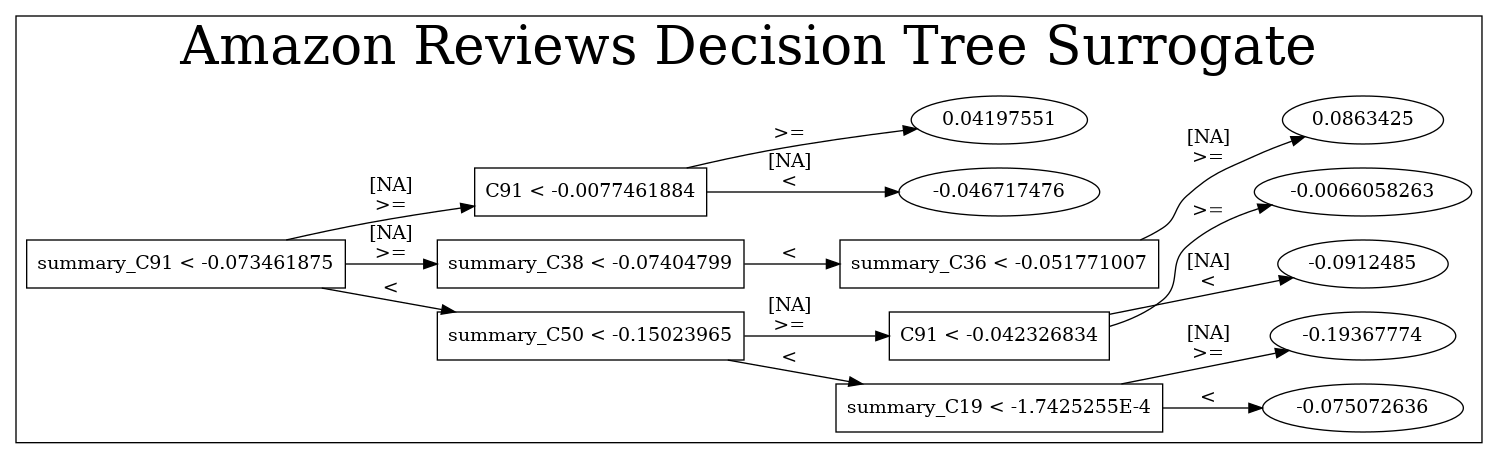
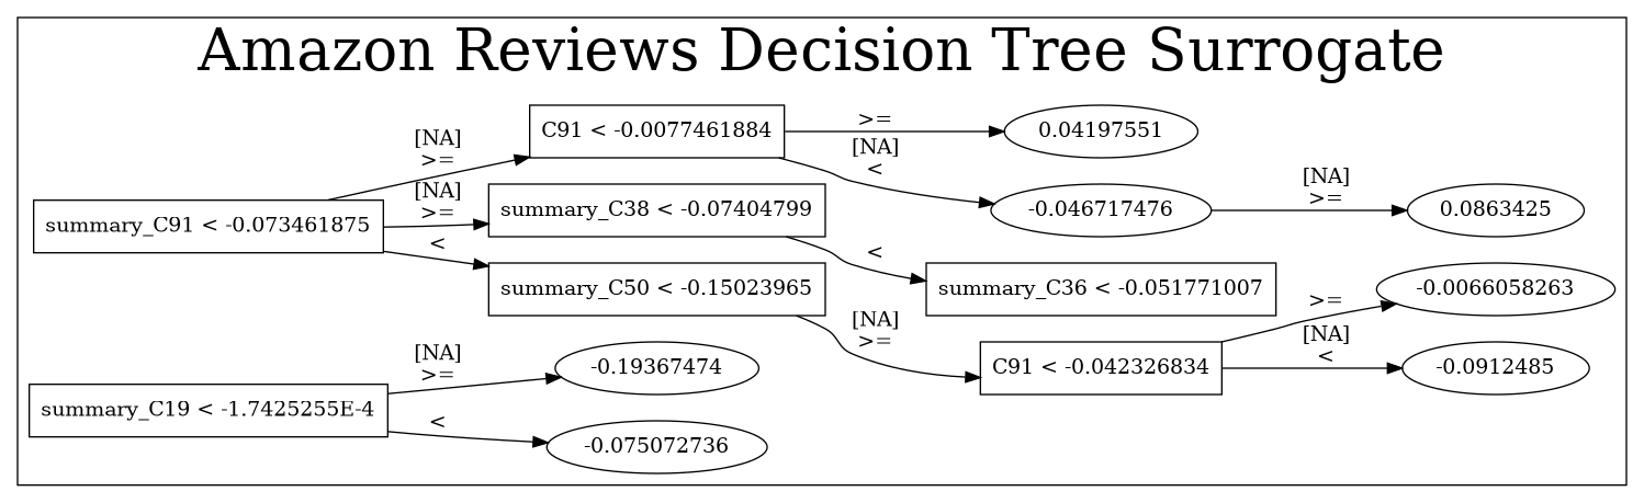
  digraph {
    rankdir=LR
    node [fontsize=14]
    edge [fontsize=14]
    n1 [label="summary_C91 < -0.073461875" shape=box]
    n2 [label="summary_C50 < -0.15023965" shape=box]
    n3 [label="summary_C38 < -0.07404799" shape=box]
    n4 [label="summary_C19 < -1.7425255E-4" shape=box]
    n5 [label="C91 < -0.042326834" shape=box]
    n6 [label="summary_C36 < -0.051771007" shape=box]
    n7 [label="C91 < -0.0077461884" shape=box]
-   n8 [label=-0.075072636]
-   n9 [label=-0.19367774]
+   n8 [label=-0.075072736]
+   n9 [label=-0.19367474]
    n10 [label=-0.0912485]
    n11 [label=-0.0066058263]
    n12 [label=0.0863425]
    n13 [label=-0.046717476]
    n14 [label=0.04197551]
    subgraph cluster_1 {
      fontsize=40
      label="Amazon Reviews Decision Tree Surrogate"
      subgraph sub_2 {
        fontsize=40
        label="Amazon Reviews Decision Tree Surrogate"
        n1
      }
      subgraph sub_3 {
        fontsize=40
        label="Amazon Reviews Decision Tree Surrogate"
        n2
        n3
      }
      subgraph sub_4 {
        fontsize=40
        label="Amazon Reviews Decision Tree Surrogate"
        n4
        n5
        n6
        n7
      }
      subgraph sub_5 {
        fontsize=40
        label="Amazon Reviews Decision Tree Surrogate"
        n8
        n9
        n10
        n11
        n12
        n13
        n14
      }
    }
    n1 -> n2 [label="<\n"]
    n1 -> n3 [label="[NA]\n>=\n"]
    n1 -> n7 [label="[NA]\n>=\n"]
-   n2 -> n4 [label="<\n"]
    n2 -> n5 [label="[NA]\n>=\n"]
    n3 -> n6 [label="<\n"]
    n4 -> n8 [label="<\n"]
    n4 -> n9 [label="[NA]\n>=\n"]
    n5 -> n10 [label="[NA]\n<\n"]
    n5 -> n11 [label=">=\n"]
-   n6 -> n12 [label="[NA]\n>=\n"]
+   n13 -> n12 [label="[NA]\n>=\n"]
    n7 -> n13 [label="[NA]\n<\n"]
    n7 -> n14 [label=">=\n"]
  }
